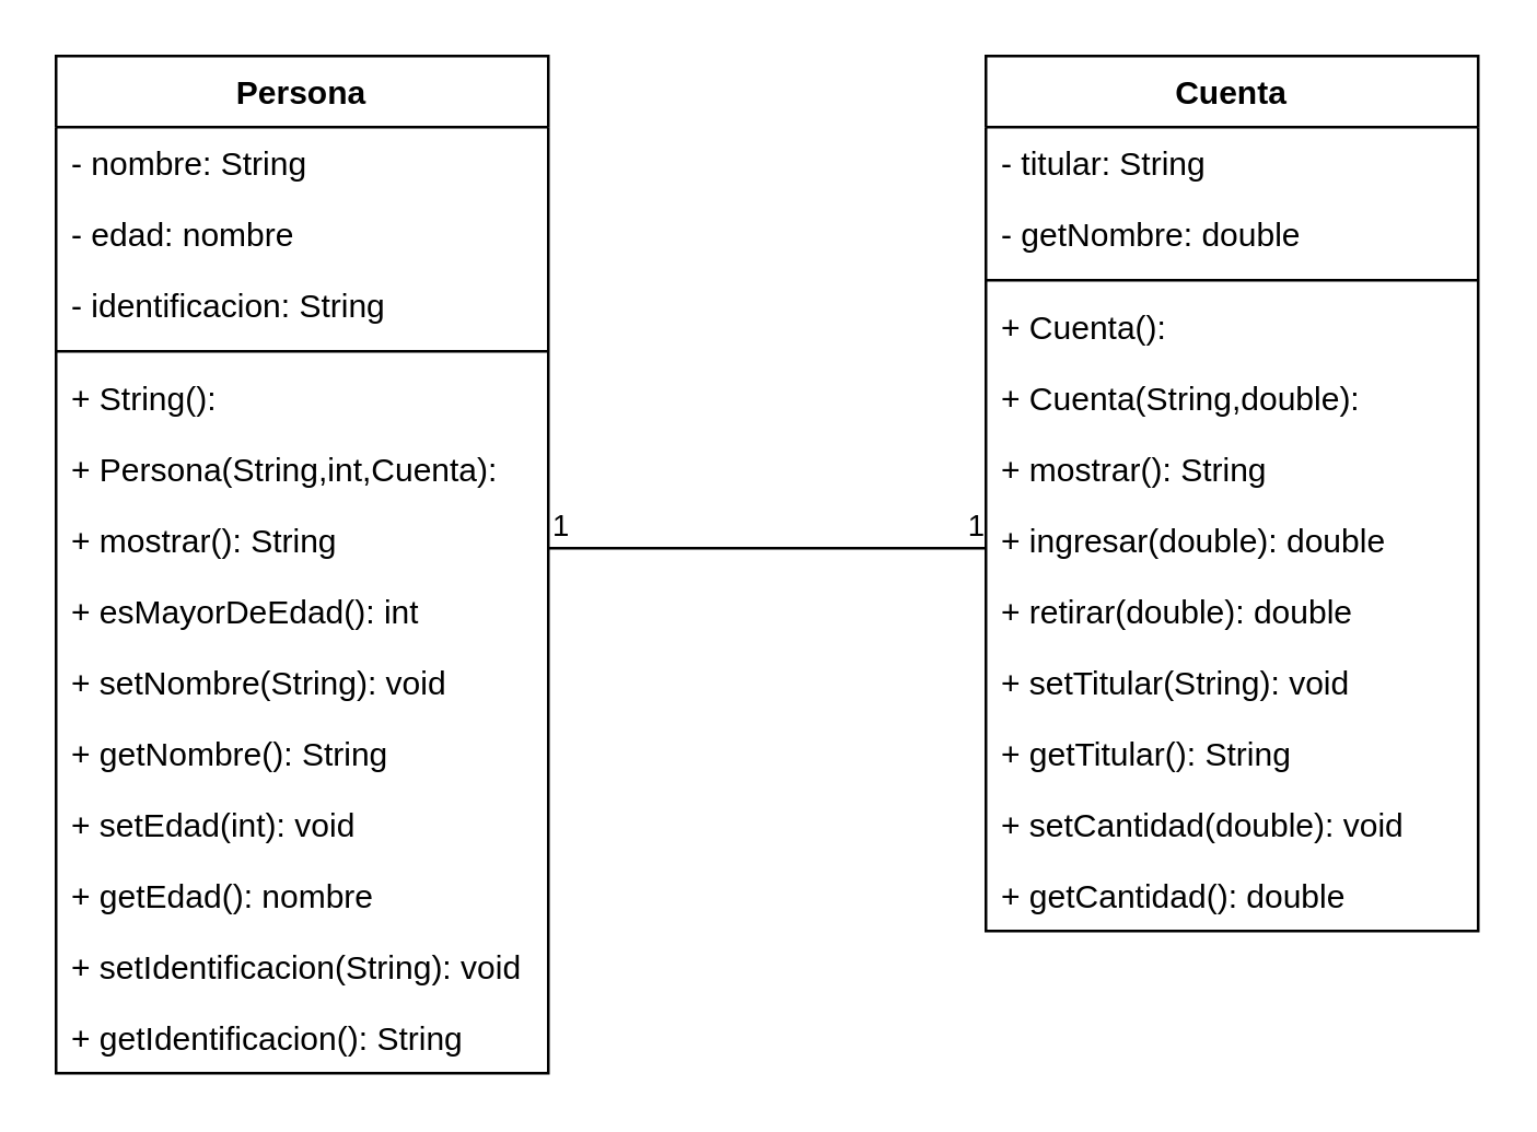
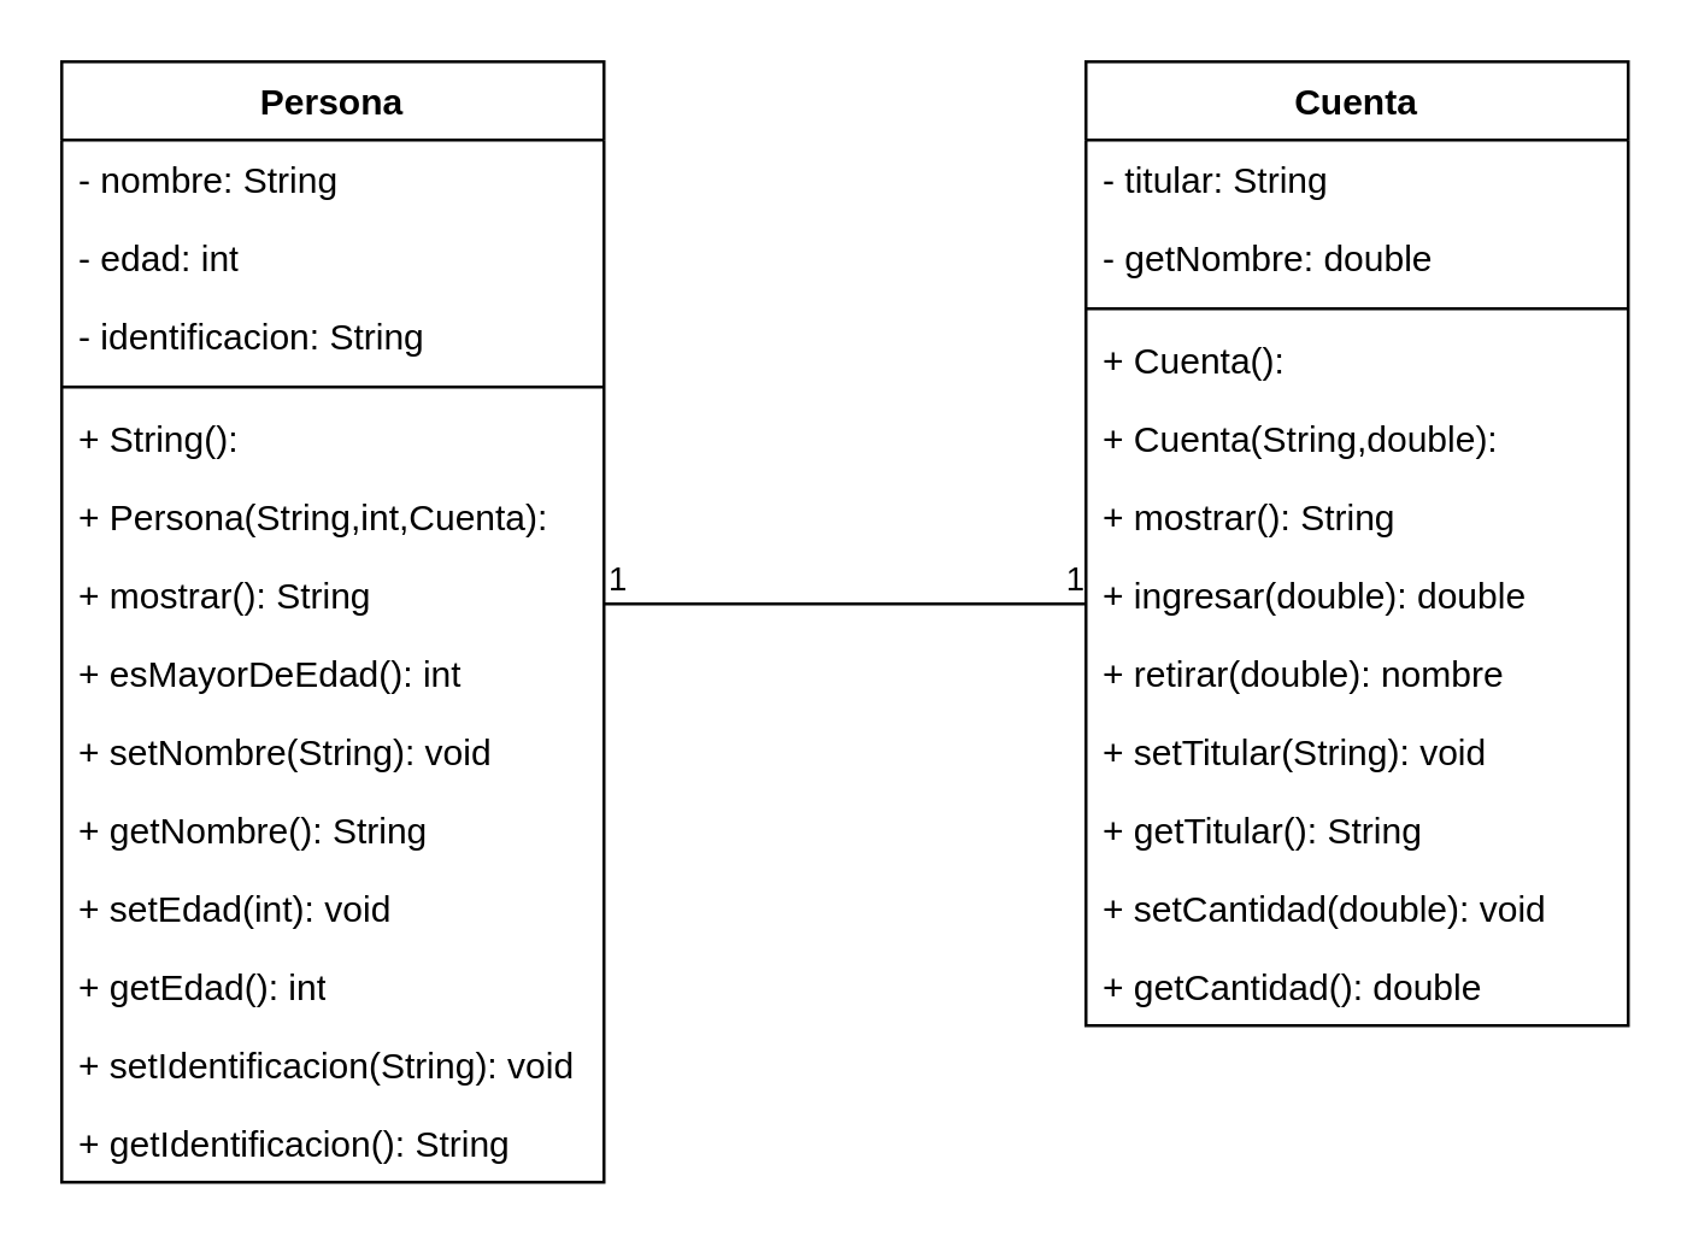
  <mxCell id="0" />
  <mxCell id="1" parent="0" />
  <mxCell id="2" value="Persona" style="swimlane;fontStyle=1;align=center;verticalAlign=top;childLayout=stackLayout;horizontal=1;startSize=26;horizontalStack=0;resizeParent=1;resizeParentMax=0;resizeLast=0;collapsible=1;marginBottom=0;whiteSpace=wrap;html=1;" parent="1" vertex="1"><mxGeometry x="20" y="20" width="180" height="372" as="geometry" /></mxCell>
  <mxCell id="3" value="- nombre: String&lt;br&gt;&lt;br&gt;" style="text;strokeColor=none;fillColor=none;align=left;verticalAlign=top;spacingLeft=4;spacingRight=4;overflow=hidden;rotatable=0;points=[[0,0.5],[1,0.5]];portConstraint=eastwest;whiteSpace=wrap;html=1;" parent="2" vertex="1"><mxGeometry y="26" width="180" height="26" as="geometry" /></mxCell>
- <mxCell id="4" value="- edad: nombre&lt;br&gt;" style="text;strokeColor=none;fillColor=none;align=left;verticalAlign=top;spacingLeft=4;spacingRight=4;overflow=hidden;rotatable=0;points=[[0,0.5],[1,0.5]];portConstraint=eastwest;whiteSpace=wrap;html=1;" parent="2" vertex="1"><mxGeometry y="52" width="180" height="26" as="geometry" /></mxCell>
+ <mxCell id="4" value="- edad: int&lt;br&gt;" style="text;strokeColor=none;fillColor=none;align=left;verticalAlign=top;spacingLeft=4;spacingRight=4;overflow=hidden;rotatable=0;points=[[0,0.5],[1,0.5]];portConstraint=eastwest;whiteSpace=wrap;html=1;" parent="2" vertex="1"><mxGeometry y="52" width="180" height="26" as="geometry" /></mxCell>
  <mxCell id="5" value="- identificacion: String&lt;br&gt;" style="text;strokeColor=none;fillColor=none;align=left;verticalAlign=top;spacingLeft=4;spacingRight=4;overflow=hidden;rotatable=0;points=[[0,0.5],[1,0.5]];portConstraint=eastwest;whiteSpace=wrap;html=1;" parent="2" vertex="1"><mxGeometry y="78" width="180" height="26" as="geometry" /></mxCell>
  <mxCell id="6" value="" style="line;strokeWidth=1;fillColor=none;align=left;verticalAlign=middle;spacingTop=-1;spacingLeft=3;spacingRight=3;rotatable=0;labelPosition=right;points=[];portConstraint=eastwest;strokeColor=inherit;" parent="2" vertex="1"><mxGeometry y="104" width="180" height="8" as="geometry" /></mxCell>
  <mxCell id="7" value="+ String():&amp;nbsp;" style="text;strokeColor=none;fillColor=none;align=left;verticalAlign=top;spacingLeft=4;spacingRight=4;overflow=hidden;rotatable=0;points=[[0,0.5],[1,0.5]];portConstraint=eastwest;whiteSpace=wrap;html=1;" parent="2" vertex="1"><mxGeometry y="112" width="180" height="26" as="geometry" /></mxCell>
  <mxCell id="8" value="+ Persona(String,int,Cuenta):&amp;nbsp;" style="text;strokeColor=none;fillColor=none;align=left;verticalAlign=top;spacingLeft=4;spacingRight=4;overflow=hidden;rotatable=0;points=[[0,0.5],[1,0.5]];portConstraint=eastwest;whiteSpace=wrap;html=1;" parent="2" vertex="1"><mxGeometry y="138" width="180" height="26" as="geometry" /></mxCell>
  <mxCell id="9" value="+ mostrar(): String" style="text;strokeColor=none;fillColor=none;align=left;verticalAlign=top;spacingLeft=4;spacingRight=4;overflow=hidden;rotatable=0;points=[[0,0.5],[1,0.5]];portConstraint=eastwest;whiteSpace=wrap;html=1;" parent="2" vertex="1"><mxGeometry y="164" width="180" height="26" as="geometry" /></mxCell>
  <mxCell id="10" value="+ esMayorDeEdad():&amp;nbsp;int" style="text;strokeColor=none;fillColor=none;align=left;verticalAlign=top;spacingLeft=4;spacingRight=4;overflow=hidden;rotatable=0;points=[[0,0.5],[1,0.5]];portConstraint=eastwest;whiteSpace=wrap;html=1;" parent="2" vertex="1"><mxGeometry y="190" width="180" height="26" as="geometry" /></mxCell>
  <mxCell id="11" value="+&amp;nbsp;setNombre(String): void" style="text;strokeColor=none;fillColor=none;align=left;verticalAlign=top;spacingLeft=4;spacingRight=4;overflow=hidden;rotatable=0;points=[[0,0.5],[1,0.5]];portConstraint=eastwest;whiteSpace=wrap;html=1;" parent="2" vertex="1"><mxGeometry y="216" width="180" height="26" as="geometry" /></mxCell>
  <mxCell id="12" value="+&amp;nbsp;getNombre&lt;span style=&quot;background-color: initial;&quot;&gt;():&amp;nbsp;&lt;/span&gt;String" style="text;strokeColor=none;fillColor=none;align=left;verticalAlign=top;spacingLeft=4;spacingRight=4;overflow=hidden;rotatable=0;points=[[0,0.5],[1,0.5]];portConstraint=eastwest;whiteSpace=wrap;html=1;" parent="2" vertex="1"><mxGeometry y="242" width="180" height="26" as="geometry" /></mxCell>
  <mxCell id="13" value="+&amp;nbsp;setEdad&lt;span style=&quot;background-color: initial;&quot;&gt;(int):&amp;nbsp;&lt;/span&gt;&lt;span style=&quot;background-color: initial;&quot;&gt;void&lt;/span&gt;" style="text;strokeColor=none;fillColor=none;align=left;verticalAlign=top;spacingLeft=4;spacingRight=4;overflow=hidden;rotatable=0;points=[[0,0.5],[1,0.5]];portConstraint=eastwest;whiteSpace=wrap;html=1;" parent="2" vertex="1"><mxGeometry y="268" width="180" height="26" as="geometry" /></mxCell>
- <mxCell id="14" value="+&amp;nbsp;getEdad&lt;span style=&quot;background-color: initial;&quot;&gt;(): nombre&lt;/span&gt;" style="text;strokeColor=none;fillColor=none;align=left;verticalAlign=top;spacingLeft=4;spacingRight=4;overflow=hidden;rotatable=0;points=[[0,0.5],[1,0.5]];portConstraint=eastwest;whiteSpace=wrap;html=1;" parent="2" vertex="1"><mxGeometry y="294" width="180" height="26" as="geometry" /></mxCell>
+ <mxCell id="14" value="+&amp;nbsp;getEdad&lt;span style=&quot;background-color: initial;&quot;&gt;(): int&lt;/span&gt;" style="text;strokeColor=none;fillColor=none;align=left;verticalAlign=top;spacingLeft=4;spacingRight=4;overflow=hidden;rotatable=0;points=[[0,0.5],[1,0.5]];portConstraint=eastwest;whiteSpace=wrap;html=1;" parent="2" vertex="1"><mxGeometry y="294" width="180" height="26" as="geometry" /></mxCell>
  <mxCell id="15" value="+&amp;nbsp;setIdentificacion&lt;span style=&quot;background-color: initial;&quot;&gt;(String): void&lt;/span&gt;" style="text;strokeColor=none;fillColor=none;align=left;verticalAlign=top;spacingLeft=4;spacingRight=4;overflow=hidden;rotatable=0;points=[[0,0.5],[1,0.5]];portConstraint=eastwest;whiteSpace=wrap;html=1;" parent="2" vertex="1"><mxGeometry y="320" width="180" height="26" as="geometry" /></mxCell>
  <mxCell id="16" value="+&amp;nbsp;getIdentificacion&lt;span style=&quot;background-color: initial;&quot;&gt;():&amp;nbsp;&lt;/span&gt;String" style="text;strokeColor=none;fillColor=none;align=left;verticalAlign=top;spacingLeft=4;spacingRight=4;overflow=hidden;rotatable=0;points=[[0,0.5],[1,0.5]];portConstraint=eastwest;whiteSpace=wrap;html=1;" parent="2" vertex="1"><mxGeometry y="346" width="180" height="26" as="geometry" /></mxCell>
  <mxCell id="17" value="Cuenta" style="swimlane;fontStyle=1;align=center;verticalAlign=top;childLayout=stackLayout;horizontal=1;startSize=26;horizontalStack=0;resizeParent=1;resizeParentMax=0;resizeLast=0;collapsible=1;marginBottom=0;whiteSpace=wrap;html=1;" vertex="1" parent="1"><mxGeometry x="360" y="20" width="180" height="320" as="geometry" /></mxCell>
  <mxCell id="18" value="- titular: String&lt;br&gt;" style="text;strokeColor=none;fillColor=none;align=left;verticalAlign=top;spacingLeft=4;spacingRight=4;overflow=hidden;rotatable=0;points=[[0,0.5],[1,0.5]];portConstraint=eastwest;whiteSpace=wrap;html=1;" vertex="1" parent="17"><mxGeometry y="26" width="180" height="26" as="geometry" /></mxCell>
  <mxCell id="19" value="- getNombre: double" style="text;strokeColor=none;fillColor=none;align=left;verticalAlign=top;spacingLeft=4;spacingRight=4;overflow=hidden;rotatable=0;points=[[0,0.5],[1,0.5]];portConstraint=eastwest;whiteSpace=wrap;html=1;" vertex="1" parent="17"><mxGeometry y="52" width="180" height="26" as="geometry" /></mxCell>
  <mxCell id="20" value="" style="line;strokeWidth=1;fillColor=none;align=left;verticalAlign=middle;spacingTop=-1;spacingLeft=3;spacingRight=3;rotatable=0;labelPosition=right;points=[];portConstraint=eastwest;strokeColor=inherit;" vertex="1" parent="17"><mxGeometry y="78" width="180" height="8" as="geometry" /></mxCell>
  <mxCell id="21" value="+ Cuenta():&amp;nbsp;" style="text;strokeColor=none;fillColor=none;align=left;verticalAlign=top;spacingLeft=4;spacingRight=4;overflow=hidden;rotatable=0;points=[[0,0.5],[1,0.5]];portConstraint=eastwest;whiteSpace=wrap;html=1;" vertex="1" parent="17"><mxGeometry y="86" width="180" height="26" as="geometry" /></mxCell>
  <mxCell id="22" value="+ Cuenta(String,double):&amp;nbsp;" style="text;strokeColor=none;fillColor=none;align=left;verticalAlign=top;spacingLeft=4;spacingRight=4;overflow=hidden;rotatable=0;points=[[0,0.5],[1,0.5]];portConstraint=eastwest;whiteSpace=wrap;html=1;" vertex="1" parent="17"><mxGeometry y="112" width="180" height="26" as="geometry" /></mxCell>
  <mxCell id="23" value="+ mostrar(): String" style="text;strokeColor=none;fillColor=none;align=left;verticalAlign=top;spacingLeft=4;spacingRight=4;overflow=hidden;rotatable=0;points=[[0,0.5],[1,0.5]];portConstraint=eastwest;whiteSpace=wrap;html=1;" vertex="1" parent="17"><mxGeometry y="138" width="180" height="26" as="geometry" /></mxCell>
  <mxCell id="24" value="+ ingresar(double):&amp;nbsp;double" style="text;strokeColor=none;fillColor=none;align=left;verticalAlign=top;spacingLeft=4;spacingRight=4;overflow=hidden;rotatable=0;points=[[0,0.5],[1,0.5]];portConstraint=eastwest;whiteSpace=wrap;html=1;" vertex="1" parent="17"><mxGeometry y="164" width="180" height="26" as="geometry" /></mxCell>
- <mxCell id="25" value="+ retirar(double):&amp;nbsp;double" style="text;strokeColor=none;fillColor=none;align=left;verticalAlign=top;spacingLeft=4;spacingRight=4;overflow=hidden;rotatable=0;points=[[0,0.5],[1,0.5]];portConstraint=eastwest;whiteSpace=wrap;html=1;" vertex="1" parent="17"><mxGeometry y="190" width="180" height="26" as="geometry" /></mxCell>
+ <mxCell id="25" value="+ retirar(double):&amp;nbsp;nombre" style="text;strokeColor=none;fillColor=none;align=left;verticalAlign=top;spacingLeft=4;spacingRight=4;overflow=hidden;rotatable=0;points=[[0,0.5],[1,0.5]];portConstraint=eastwest;whiteSpace=wrap;html=1;" vertex="1" parent="17"><mxGeometry y="190" width="180" height="26" as="geometry" /></mxCell>
  <mxCell id="26" value="+&amp;nbsp;setTitular&lt;span style=&quot;background-color: initial;&quot;&gt;(String): void&lt;/span&gt;" style="text;strokeColor=none;fillColor=none;align=left;verticalAlign=top;spacingLeft=4;spacingRight=4;overflow=hidden;rotatable=0;points=[[0,0.5],[1,0.5]];portConstraint=eastwest;whiteSpace=wrap;html=1;" vertex="1" parent="17"><mxGeometry y="216" width="180" height="26" as="geometry" /></mxCell>
  <mxCell id="27" value="+&amp;nbsp;getTitular&lt;span style=&quot;background-color: initial;&quot;&gt;():&amp;nbsp;&lt;/span&gt;&lt;span style=&quot;background-color: initial;&quot;&gt;String&lt;/span&gt;" style="text;strokeColor=none;fillColor=none;align=left;verticalAlign=top;spacingLeft=4;spacingRight=4;overflow=hidden;rotatable=0;points=[[0,0.5],[1,0.5]];portConstraint=eastwest;whiteSpace=wrap;html=1;" vertex="1" parent="17"><mxGeometry y="242" width="180" height="26" as="geometry" /></mxCell>
  <mxCell id="28" value="+&amp;nbsp;setCantidad&lt;span style=&quot;background-color: initial;&quot;&gt;(double):&amp;nbsp;&lt;/span&gt;&lt;span style=&quot;background-color: initial;&quot;&gt;void&lt;/span&gt;" style="text;strokeColor=none;fillColor=none;align=left;verticalAlign=top;spacingLeft=4;spacingRight=4;overflow=hidden;rotatable=0;points=[[0,0.5],[1,0.5]];portConstraint=eastwest;whiteSpace=wrap;html=1;" vertex="1" parent="17"><mxGeometry y="268" width="180" height="26" as="geometry" /></mxCell>
  <mxCell id="29" value="+&amp;nbsp;getCantidad&lt;span style=&quot;background-color: initial;&quot;&gt;(): double&lt;/span&gt;" style="text;strokeColor=none;fillColor=none;align=left;verticalAlign=top;spacingLeft=4;spacingRight=4;overflow=hidden;rotatable=0;points=[[0,0.5],[1,0.5]];portConstraint=eastwest;whiteSpace=wrap;html=1;" vertex="1" parent="17"><mxGeometry y="294" width="180" height="26" as="geometry" /></mxCell>
  <mxCell id="30" value="" style="endArrow=none;html=1;edgeStyle=orthogonalEdgeStyle;rounded=0;" edge="1" parent="1"><mxGeometry relative="1" as="geometry"><mxPoint x="200" y="200" as="sourcePoint" /><mxPoint x="360" y="200" as="targetPoint" /></mxGeometry></mxCell>
  <mxCell id="31" value="1" style="edgeLabel;resizable=0;html=1;align=left;verticalAlign=bottom;" connectable="0" vertex="1" parent="30"><mxGeometry x="-1" relative="1" as="geometry" /></mxCell>
  <mxCell id="32" value="1" style="edgeLabel;resizable=0;html=1;align=right;verticalAlign=bottom;" connectable="0" vertex="1" parent="30"><mxGeometry x="1" relative="1" as="geometry" /></mxCell>
